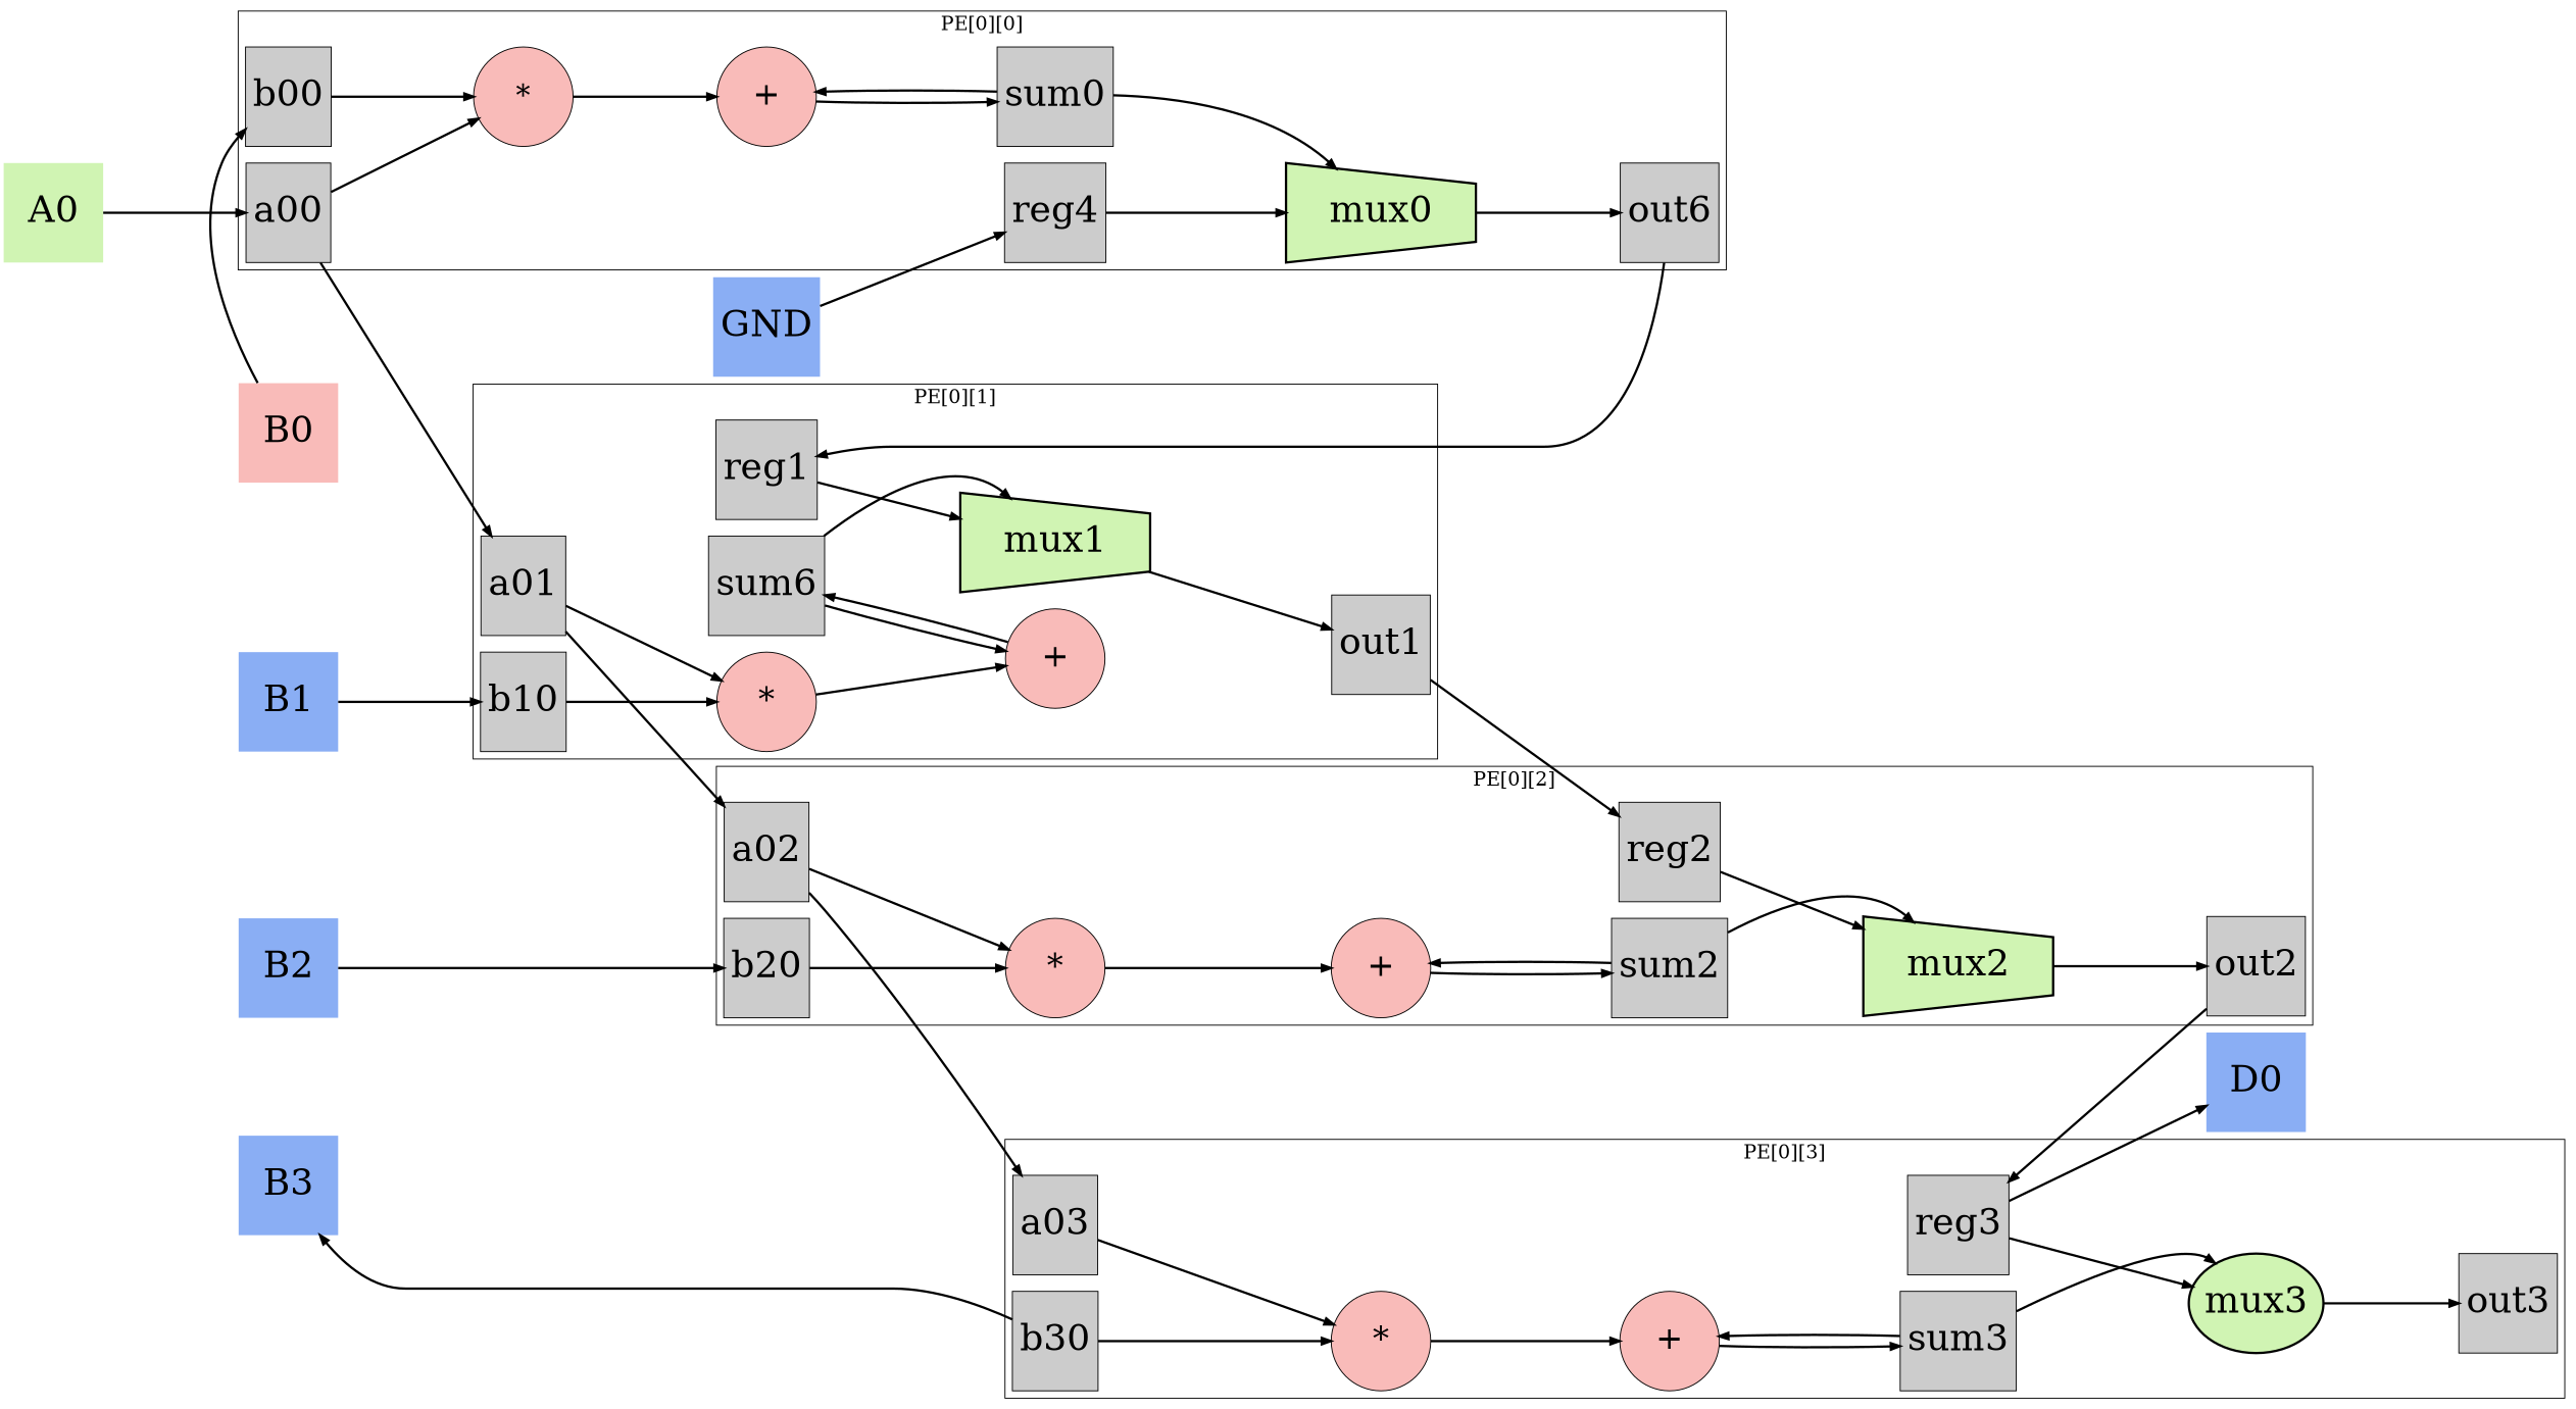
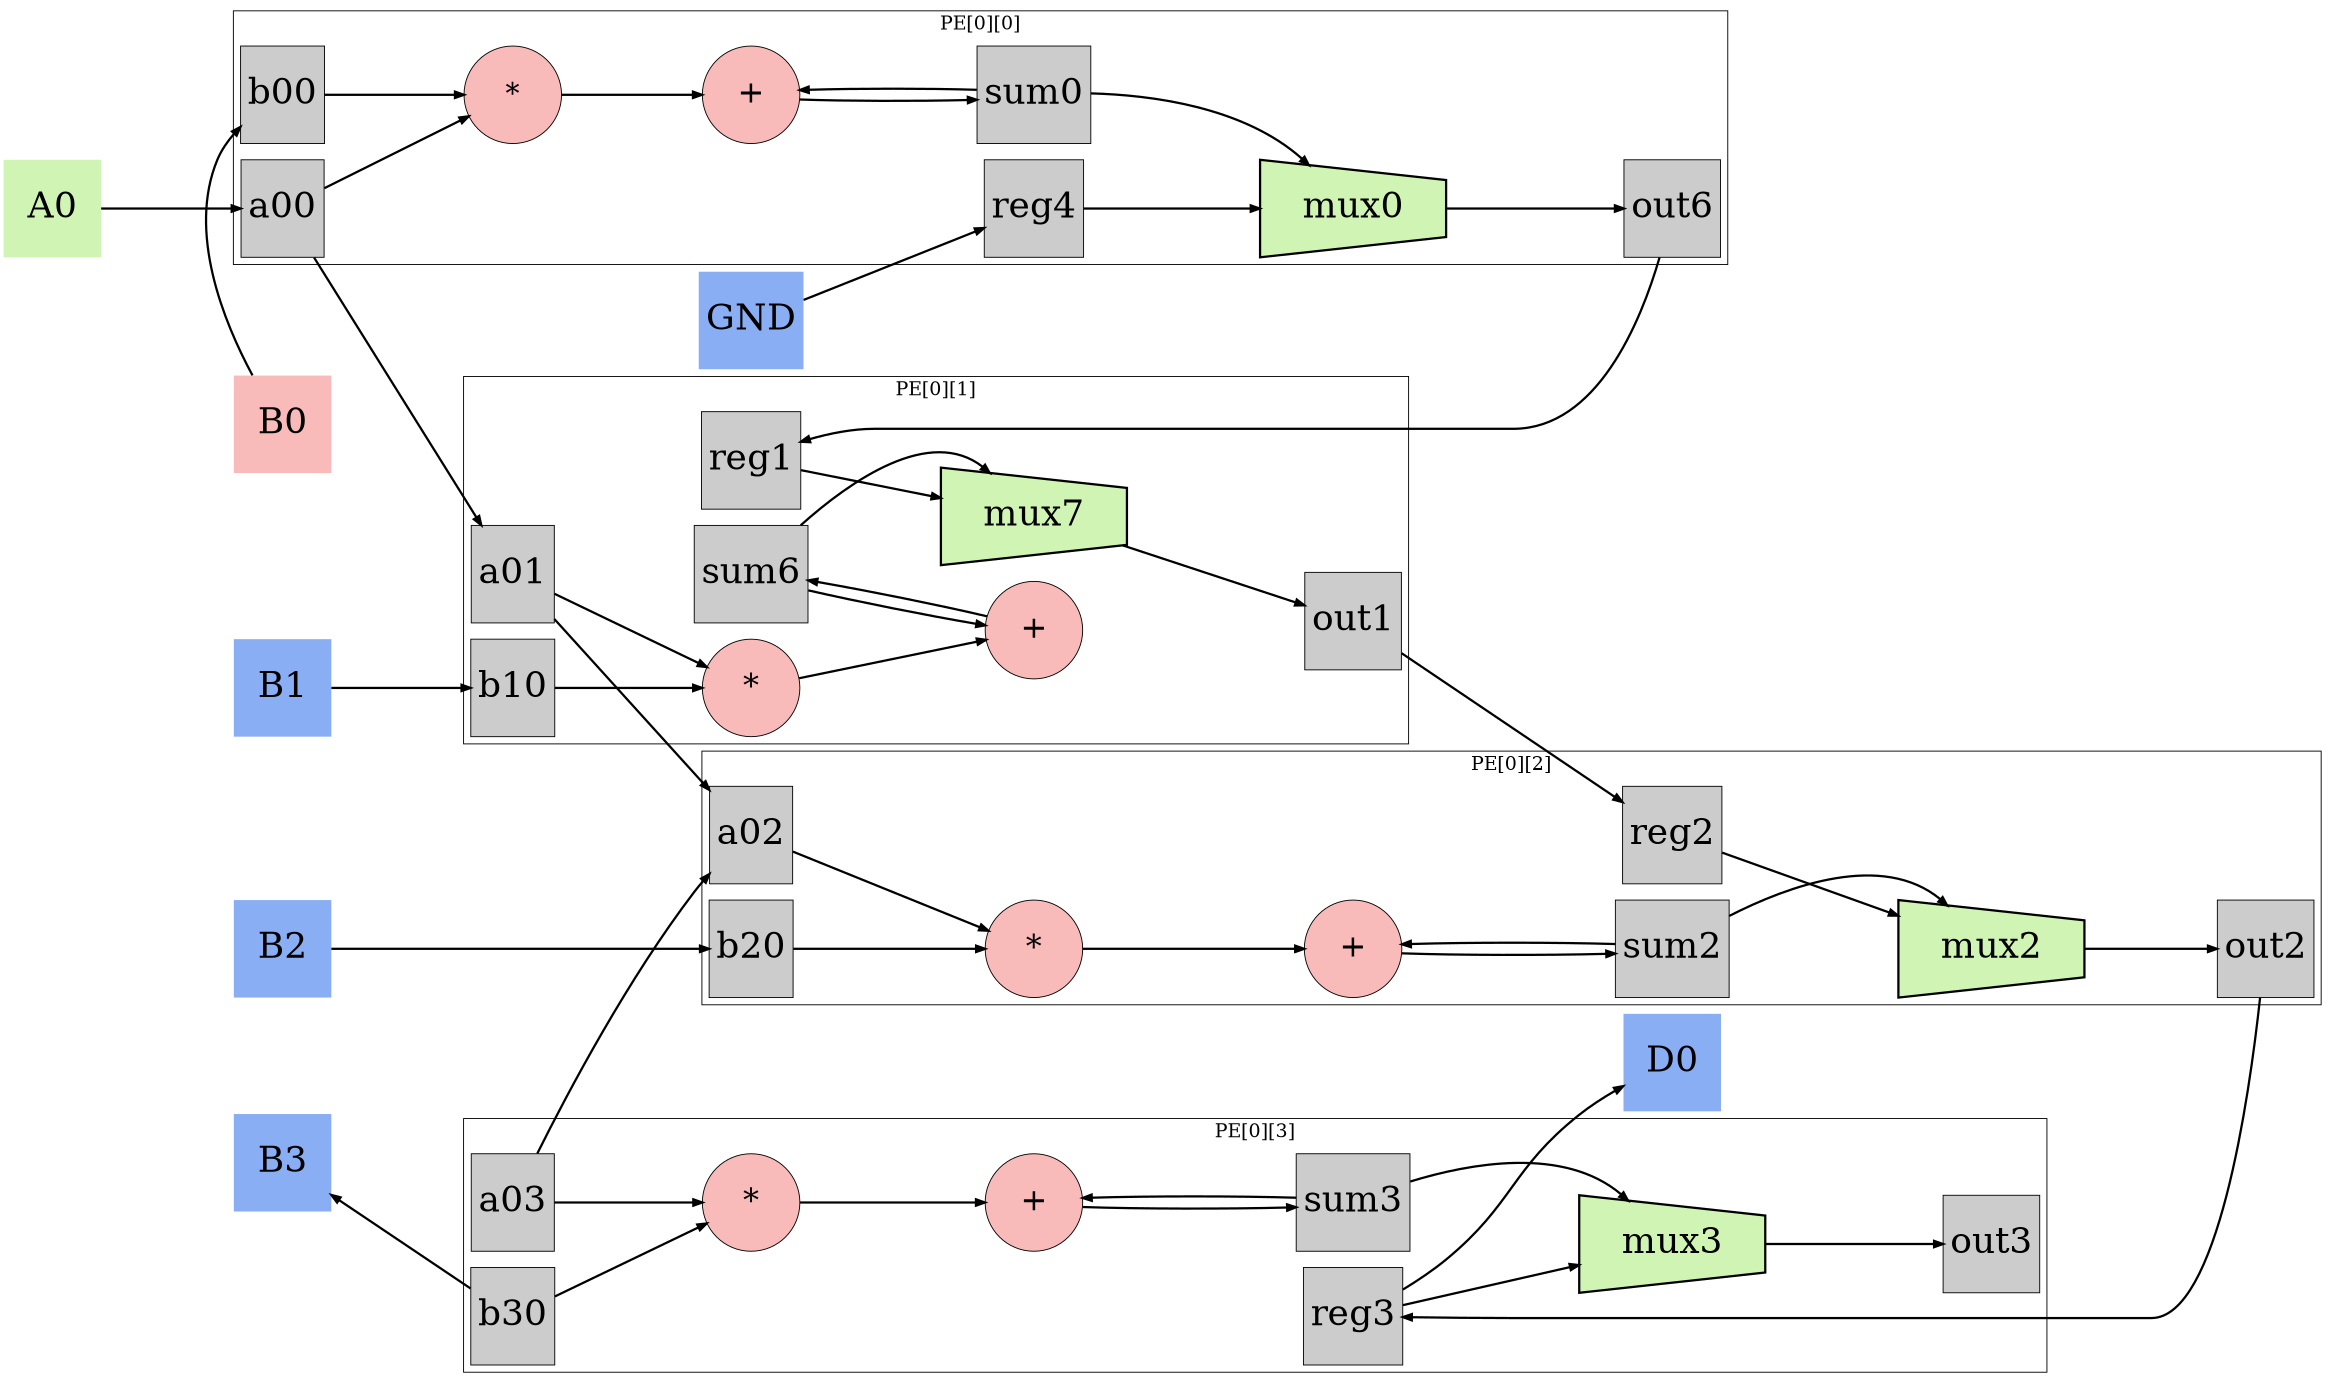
  digraph {
    rankdir=LR
    node [fillcolor="#cccccc" fontsize=40 shape=dff style=filled]
    edge [minlen=4 penwidth=2.5]
    A0 [fillcolor="#d0f4b3" height=1.5 orientation=0 penwidth=2.5 peripheries=0 shape=diain width=1.5]
    B0 [fillcolor="#f9bbb9" height=1.5 orientation=0 penwidth=2.5 peripheries=0 shape=diaintop width=1.5]
    B1 [fillcolor="#8aaef4" height=1.5 orientation=0 penwidth=2.5 peripheries=0 shape=diaintop width=1.5]
    B2 [fillcolor="#8aaef4" height=1.5 orientation=0 penwidth=2.5 peripheries=0 shape=diaintop width=1.5]
    B3 [fillcolor="#8aaef4" height=1.5 orientation=0 penwidth=2.5 peripheries=0 shape=diaintop width=1.5]
    D0 [fillcolor="#8aaef4" height=1.5 penwidth=2.5 peripheries=0 shape=diaout width=1.5]
    GND [fillcolor="#8aaef4" height=1.5 orientation=0 penwidth=2.5 peripheries=0 shape=diain width=1.5]
    n8 [fillcolor="#f9bbb9" fixedsize=true fontsize=31 height=1.5 label="*" shape=ellipse width=1.5]
    n9 [fillcolor="#f9bbb9" fixedsize=true fontsize=35 height=1.5 label="+" shape=ellipse width=1.5]
    sum0 [height=1.5 width=1]
    n11 [height=1.5 label=reg4 width=1]
    n12 [height=1.5 label=out6 width=1]
    a00 [height=1.5 width=1]
    b00 [height=1.5 width=1]
    mux0 [fillcolor="#d0f4b3" height=1.5 orientation=-90 penwidth=2.5 shape=trapezium width=1]
    reg1 [height=1.5 width=1]
    n17 [fillcolor="#f9bbb9" fixedsize=true fontsize=35 height=1.5 label="*" shape=ellipse width=1.5]
    n18 [fillcolor="#f9bbb9" fixedsize=true fontsize=35 height=1.5 label="+" shape=ellipse width=1.5]
    n19 [height=1.5 label=sum6 width=1]
    out1 [height=1.5 width=1]
    a01 [height=1.5 width=1]
    b10 [height=1.5 width=1]
-   mux1 [fillcolor="#d0f4b3" height=1.5 orientation=-90 penwidth=2.5 shape=trapezium width=1]
+   mux1 [fillcolor="#d0f4b3" height=1.5 orientation=-90 penwidth=2.5 shape=trapezium width=1 label=mux7]
    n24 [fillcolor="#f9bbb9" fixedsize=true fontsize=35 height=1.5 label="*" shape=ellipse width=1.5]
    n25 [fillcolor="#f9bbb9" fixedsize=true fontsize=35 height=1.5 label="+" shape=ellipse width=1.5]
    sum2 [height=1.5 width=1]
    reg2 [height=1.5 width=1]
    out2 [height=1.5 width=1]
    a02 [height=1.5 width=1]
    b20 [height=1.5 width=1]
    mux2 [fillcolor="#d0f4b3" height=1.5 orientation=-90 penwidth=2.5 shape=trapezium width=1]
    n32 [fillcolor="#f9bbb9" fixedsize=true fontsize=35 height=1.5 label="*" shape=ellipse width=1.5]
    n33 [fillcolor="#f9bbb9" fixedsize=true fontsize=35 height=1.5 label="+" shape=ellipse width=1.5]
    sum3 [height=1.5 width=1]
    reg3 [height=1.5 width=1]
    out3 [height=1.5 width=1]
    a03 [height=1.5 width=1]
    b30 [height=1.5 width=1]
-   mux3 [fillcolor="#d0f4b3" height=1.5 orientation=-90 penwidth=2.5 shape=ellipse width=1]
+   mux3 [fillcolor="#d0f4b3" height=1.5 orientation=-90 penwidth=2.5 shape=trapezium width=1]
    subgraph sub_1 {
      A0
    }
    subgraph sub_2 {
      B0
    }
    subgraph sub_3 {
      B1
    }
    subgraph sub_4 {
      B2
    }
    subgraph sub_5 {
      B3
    }
    subgraph sub_6 {
      D0
    }
    subgraph sub_7 {
      GND
    }
    subgraph sub_8 {
      n8
    }
    subgraph sub_9 {
      n9
    }
    subgraph sub_10 {
      sum0
    }
    subgraph sub_11 {
      n11
    }
    subgraph sub_12 {
      n12
    }
    subgraph sub_13 {
      a00
    }
    subgraph sub_14 {
      b00
    }
    subgraph sub_15 {
      mux0
    }
    subgraph sub_16 {
      reg1
    }
    subgraph sub_17 {
      n17
    }
    subgraph sub_18 {
      n18
    }
    subgraph sub_19 {
      n19
    }
    subgraph sub_20 {
      out1
    }
    subgraph sub_21 {
      a01
    }
    subgraph sub_22 {
      b10
    }
    subgraph sub_23 {
      rank=same
      B0
      B1
      B2
      B3
    }
    subgraph sub_24 {
      mux1
    }
    subgraph sub_25 {
      n24
    }
    subgraph sub_26 {
      n25
    }
    subgraph sub_27 {
      sum2
    }
    subgraph sub_28 {
      reg2
    }
    subgraph sub_29 {
      out2
    }
    subgraph sub_30 {
      a02
    }
    subgraph sub_31 {
      b20
    }
    subgraph sub_32 {
      mux2
    }
    subgraph sub_33 {
      n32
    }
    subgraph sub_34 {
      n33
    }
    subgraph sub_35 {
      sum3
    }
    subgraph sub_36 {
      reg3
    }
    subgraph sub_37 {
      out3
    }
    subgraph sub_38 {
      a03
    }
    subgraph sub_39 {
      b30
    }
    subgraph sub_40 {
      mux3
    }
    subgraph cluster_41 {
      color=black
      fontsize=21
      label="PE[0][0]"
      n8
      n9
      sum0
      n11
      n12
      a00
      b00
      mux0
    }
    subgraph cluster_42 {
      color=black
      fontsize=21
      label="PE[0][1]"
      reg1
      n17
      n18
      n19
      out1
      a01
      b10
      mux1
    }
    subgraph cluster_43 {
      color=black
      fontsize=21
      label="PE[0][2]"
      n24
      n25
      sum2
      reg2
      out2
      a02
      b20
      mux2
    }
    subgraph cluster_44 {
      color=black
      fontsize=21
      label="PE[0][3]"
      n32
      n33
      sum3
      reg3
      out3
      a03
      b30
      mux3
    }
    A0 -> a00
    B0 -> B1 [style=invis]
    B0 -> b00
    B1 -> B2 [style=invis]
    B1 -> b10
    B2 -> B3 [style=invis]
    B2 -> b20
    GND -> n11
    n8 -> n9
    n9 -> sum0
    sum0 -> n9
    sum0 -> mux0 [headport=nw]
    n11 -> mux0
    n12 -> reg1
    a00 -> n8
    a00 -> a01
    b00 -> n8
    mux0 -> n12
    reg1 -> mux1
    n17 -> n18
    n18 -> n19
    n19 -> n18
    n19 -> mux1 [headport=nw]
    out1 -> reg2
    a01 -> n17
    a01 -> a02
    b10 -> n17
    mux1 -> out1
    n24 -> n25
    n25 -> sum2
    sum2 -> n25
    sum2 -> mux2 [headport=nw]
    reg2 -> mux2
    out2 -> reg3
    a02 -> n24
-   a02 -> a03
+   a03 -> a02
    b20 -> n24
    mux2 -> out2
    n32 -> n33
    n33 -> sum3
    sum3 -> n33
    sum3 -> mux3 [headport=nw]
    reg3 -> D0
    reg3 -> mux3
    a03 -> n32
    b30 -> B3
    b30 -> n32
    mux3 -> out3
  }
